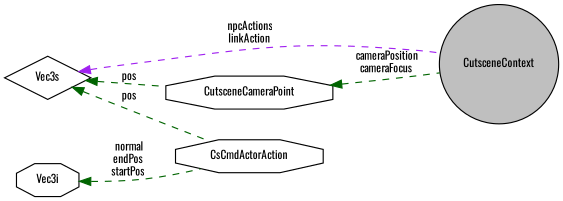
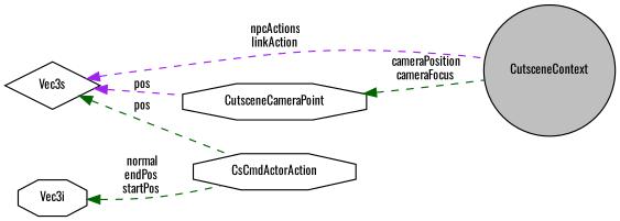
  digraph {
    fontname=Oswald
    rankdir=LR
    node [color=black fillcolor=white fontname=Oswald fontsize=10 shape=octagon style=filled]
    edge [color=darkgreen dir=back fontname=Oswald fontsize=10 labelfontname=Helvetica labelfontsize=10 style=dashed]
    n1 [fillcolor=grey75 fontcolor=black height=0.2 label=CutsceneContext shape=circle width=0.4]
    n2 [height=0.2 label=CutsceneCameraPoint width=0.4]
    n3 [height=0.2 label=Vec3s shape=diamond width=0.4]
    n4 [height=0.2 label=CsCmdActorAction width=0.4]
    n5 [height=0.2 label=Vec3i width=0.4]
    n2 -> n1 [label=" cameraPosition\ncameraFocus"]
    n3 -> n1 [color=purple label=" npcActions\nlinkAction"]
-   n3 -> n2 [label=" pos"]
+   n3 -> n2 [color=purple label=" pos"]
    n3 -> n4 [label=" pos"]
    n5 -> n4 [label=" normal\nendPos\nstartPos"]
  }
